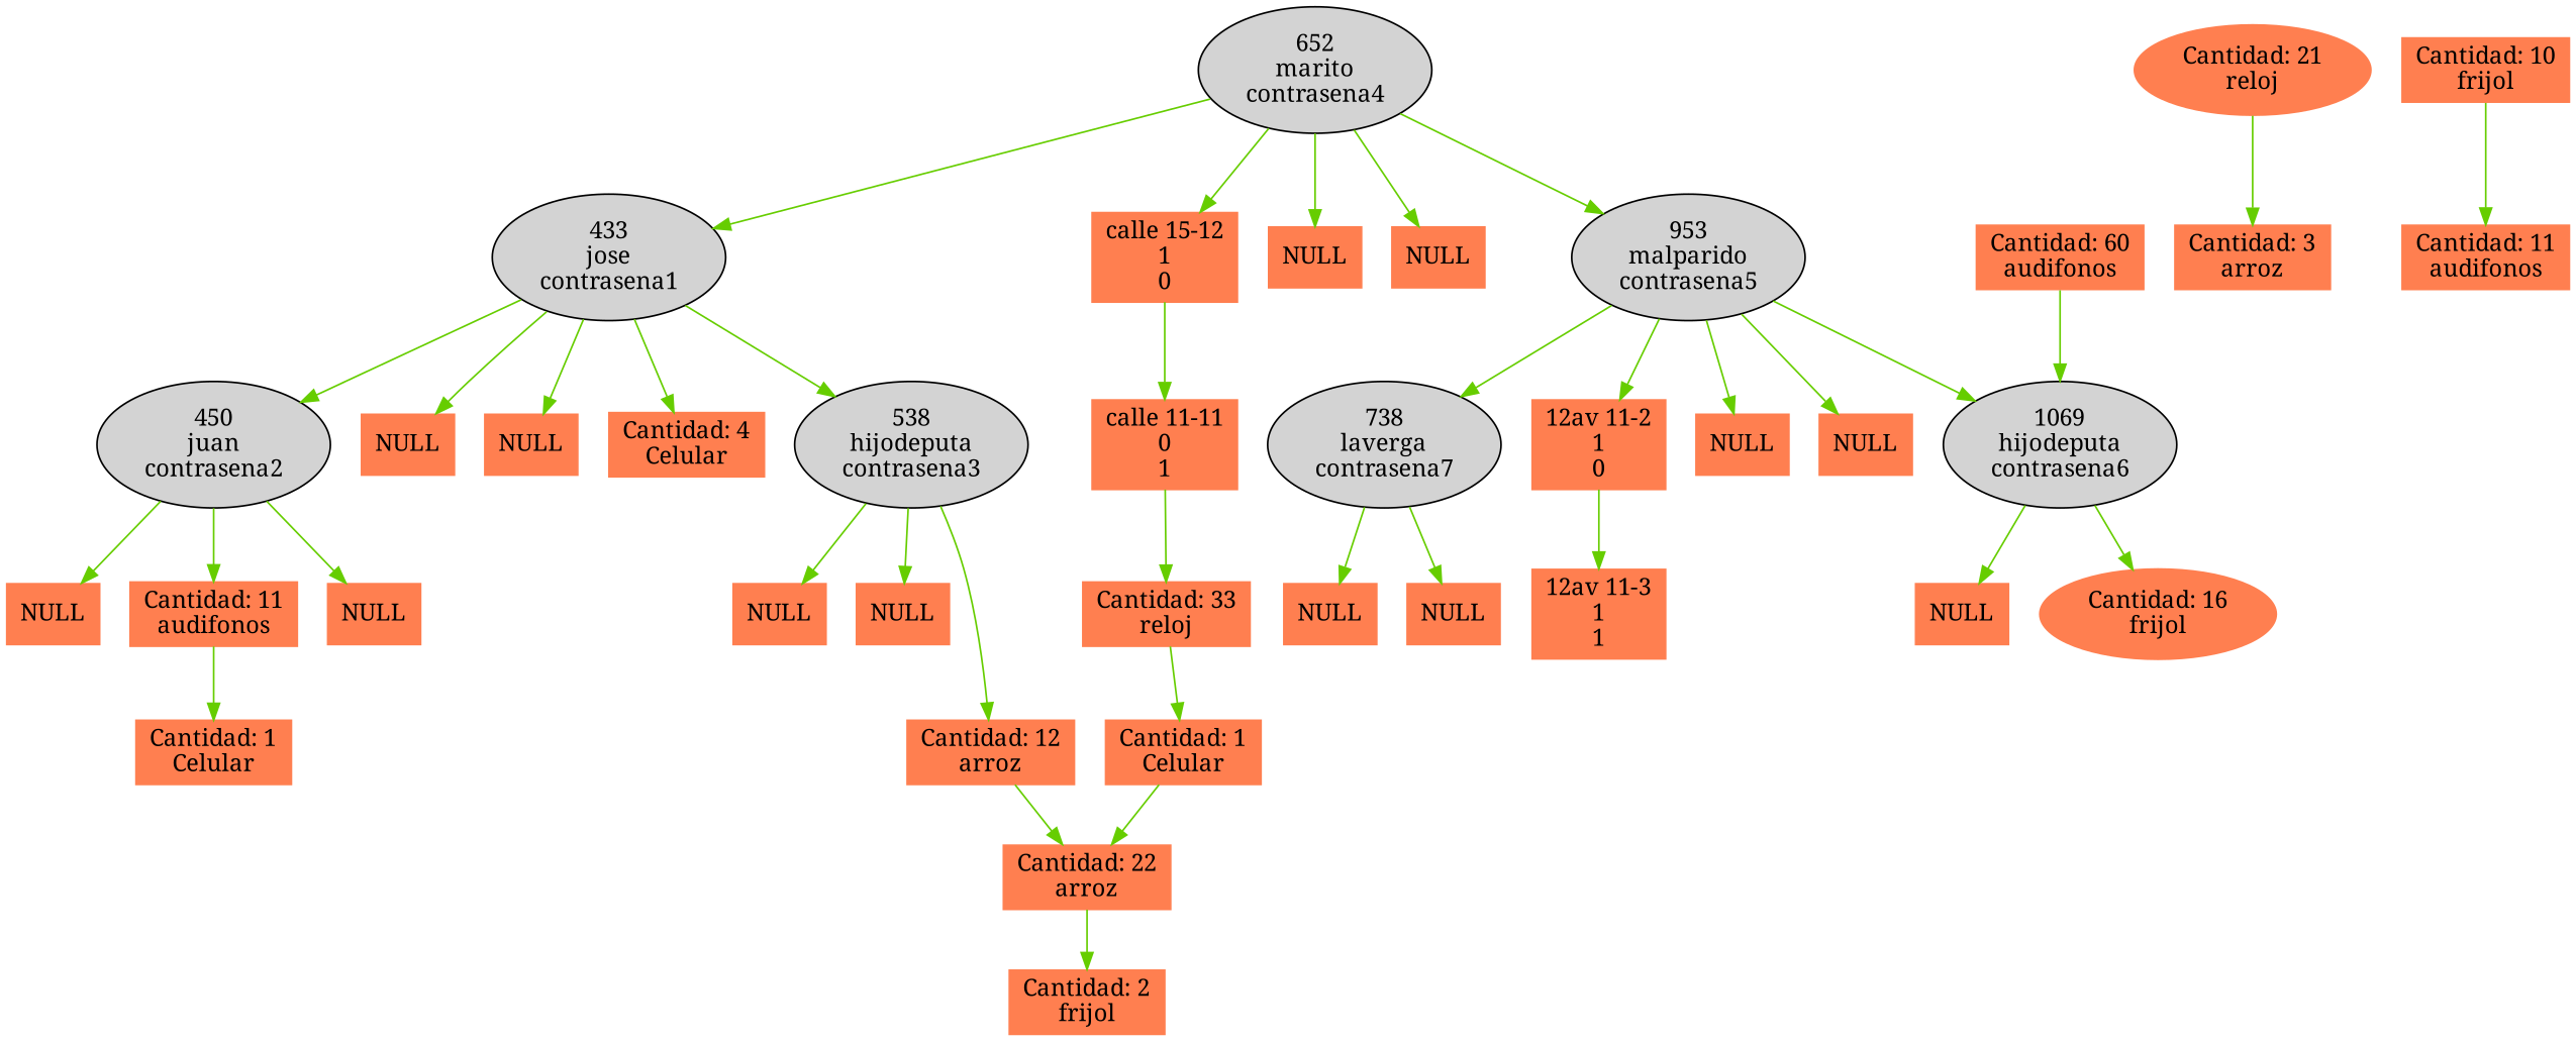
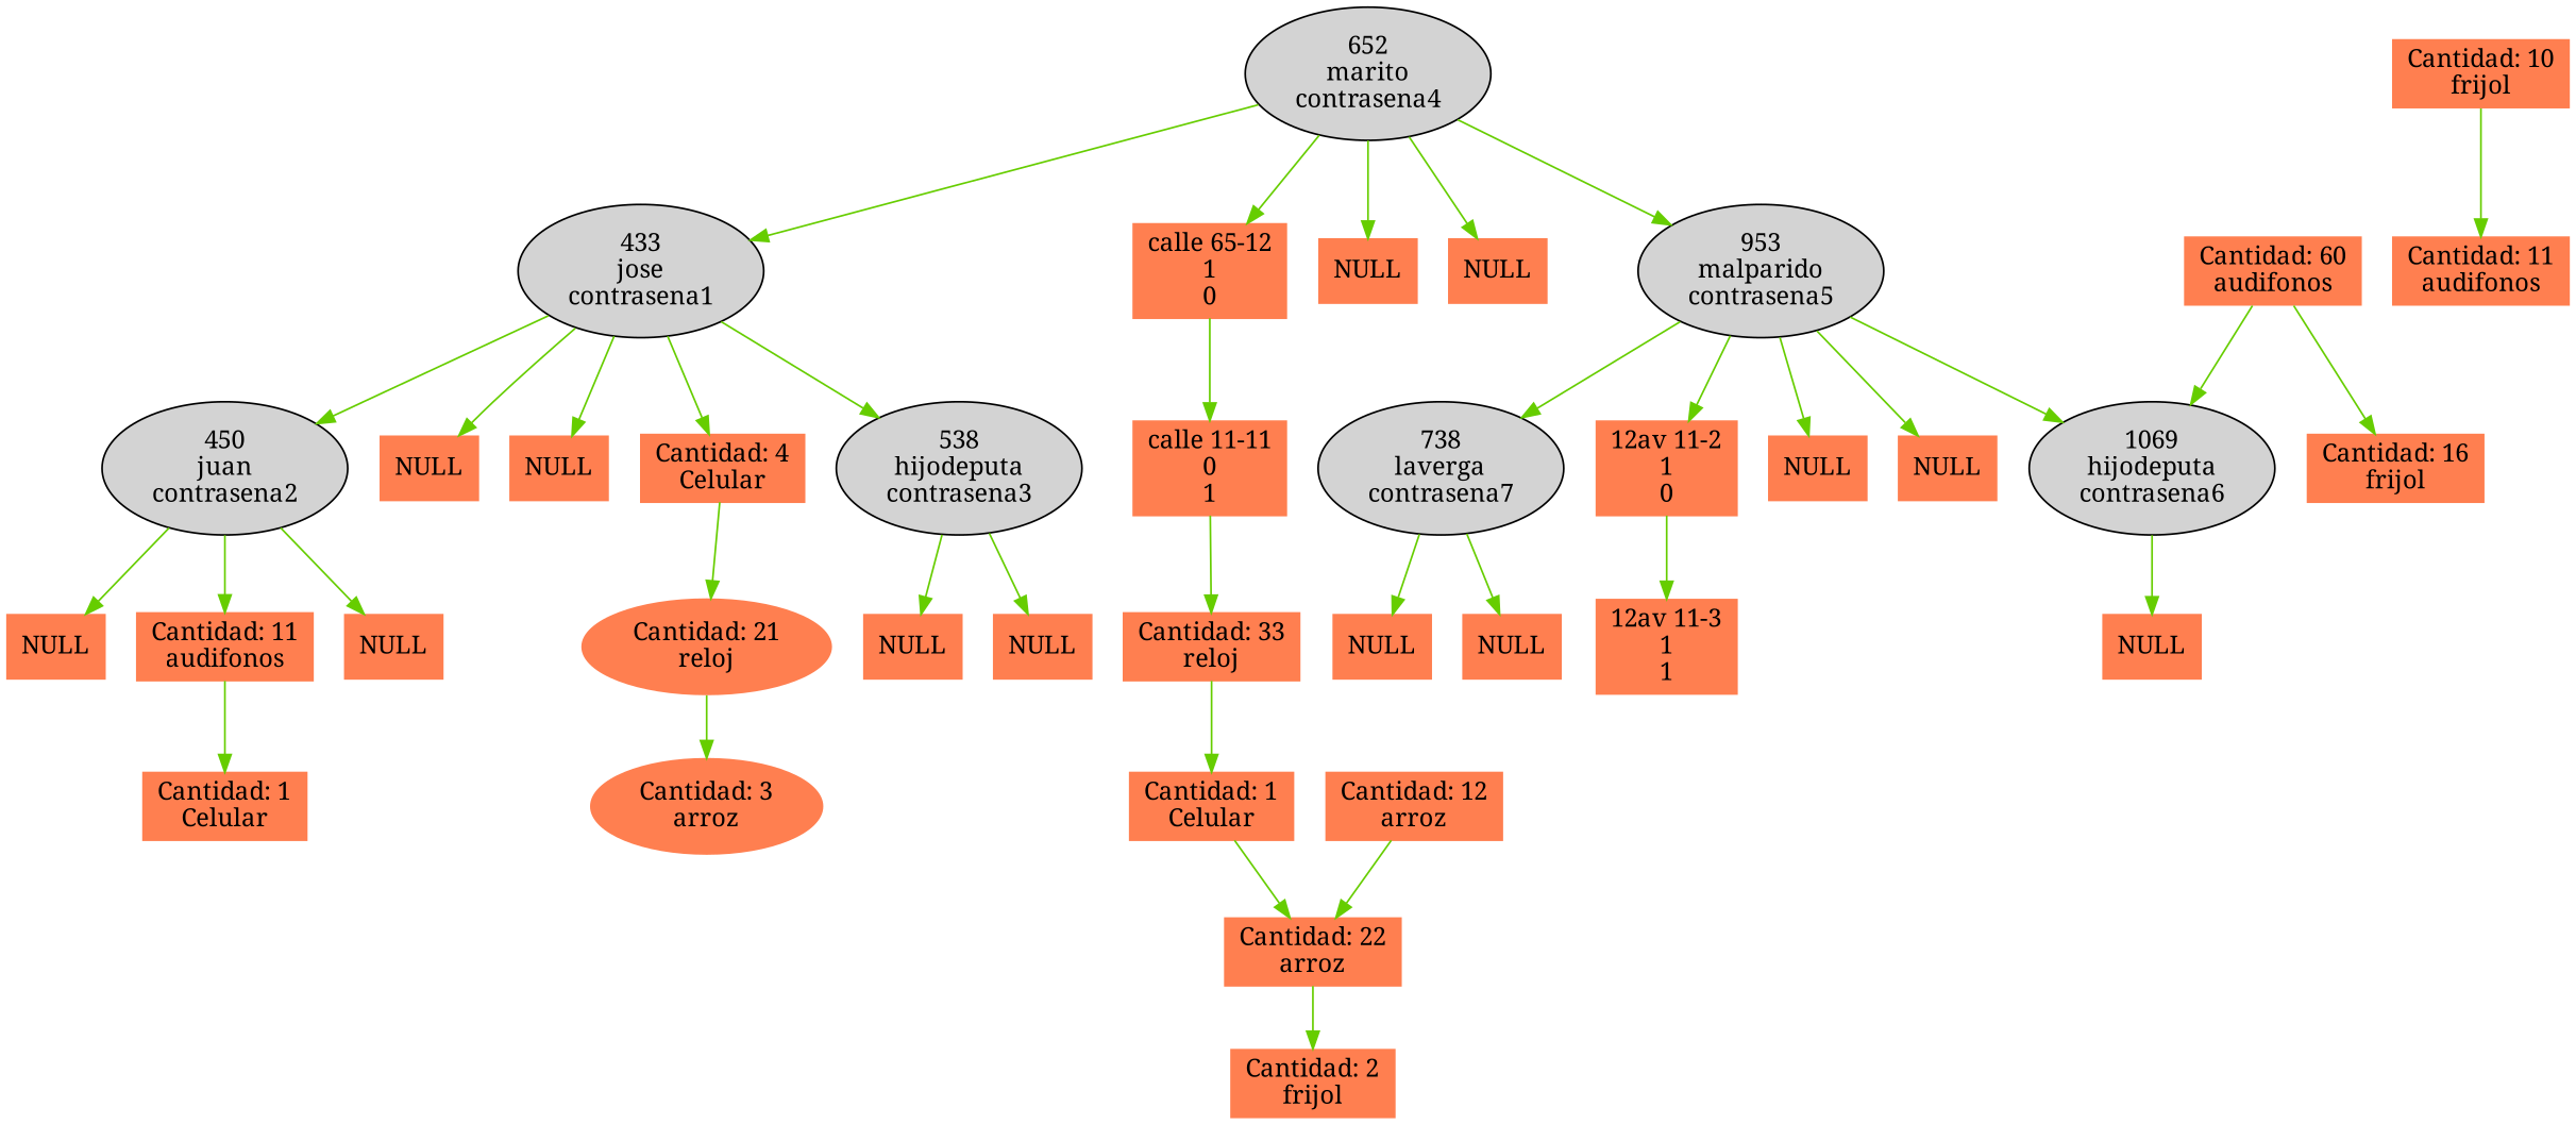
  digraph {
    fontname="Noto Serif"
    rankdir=UD
    node [fontname="Noto Serif" shape=box style=filled color=coral]
    edge [color=chartreuse3 fontname="Noto Serif"]
    n1 [label="652\nmarito\ncontrasena4" shape=ellipse color=""]
    n2 [label="433\njose\ncontrasena1" shape=ellipse color=""]
-   n3 [label="calle 15-12\n1\n0"]
+   n3 [label="calle 65-12\n1\n0"]
    n4 [label=NULL]
    n5 [label=NULL]
    n6 [label="953\nmalparido\ncontrasena5" shape=ellipse color=""]
    n7 [label="450\njuan\ncontrasena2" shape=ellipse color=""]
    n8 [label=NULL]
    n9 [label=NULL]
    n10 [label="Cantidad: 4\nCelular"]
    n11 [label="538\nhijodeputa\ncontrasena3" shape=ellipse color=""]
    n12 [label="calle 11-11\n0\n1"]
    n13 [label="738\nlaverga\ncontrasena7" shape=ellipse color=""]
    n14 [label="12av 11-2\n1\n0"]
    n15 [label=NULL]
    n16 [label=NULL]
    n17 [label="1069\nhijodeputa\ncontrasena6" shape=ellipse color=""]
    n18 [label=NULL]
    n19 [label="Cantidad: 11\naudifonos"]
    n20 [label=NULL]
    n21 [label="Cantidad: 21\nreloj" shape=ellipse]
    n22 [label=NULL]
    n23 [label=NULL]
    n24 [label="Cantidad: 12\narroz"]
    n25 [label="Cantidad: 1\nCelular"]
-   n26 [label="Cantidad: 3\narroz"]
+   n26 [label="Cantidad: 3\narroz" shape=ellipse]
    n27 [label="Cantidad: 22\narroz"]
    n28 [label="Cantidad: 10\nfrijol"]
    n29 [label="Cantidad: 11\naudifonos"]
    n30 [label="Cantidad: 33\nreloj"]
    n31 [label=NULL]
    n32 [label=NULL]
    n33 [label="12av 11-3\n1\n1"]
    n34 [label=NULL]
-   n35 [label="Cantidad: 16\nfrijol" shape=ellipse]
+   n35 [label="Cantidad: 16\nfrijol"]
    n36 [label="Cantidad: 1\nCelular"]
    n37 [label="Cantidad: 2\nfrijol"]
    n38 [label="Cantidad: 60\naudifonos"]
    n1 -> n2
    n1 -> n3
    n1 -> n4
    n1 -> n5
    n1 -> n6
    n2 -> n7
    n2 -> n8
    n2 -> n9
    n2 -> n10
    n2 -> n11
    n3 -> n12
    n6 -> n13
    n6 -> n14
    n6 -> n15
    n6 -> n16
    n6 -> n17
    n7 -> n18
    n7 -> n19
    n7 -> n20
+   n10 -> n21
    n11 -> n22
    n11 -> n23
-   n11 -> n24
    n12 -> n30
    n13 -> n31
    n13 -> n32
    n14 -> n33
    n17 -> n34
-   n17 -> n35
+   n38 -> n35
    n19 -> n25
    n21 -> n26
    n24 -> n27
    n27 -> n37
    n28 -> n29
    n30 -> n36
    n36 -> n27
    n38 -> n17
  }
